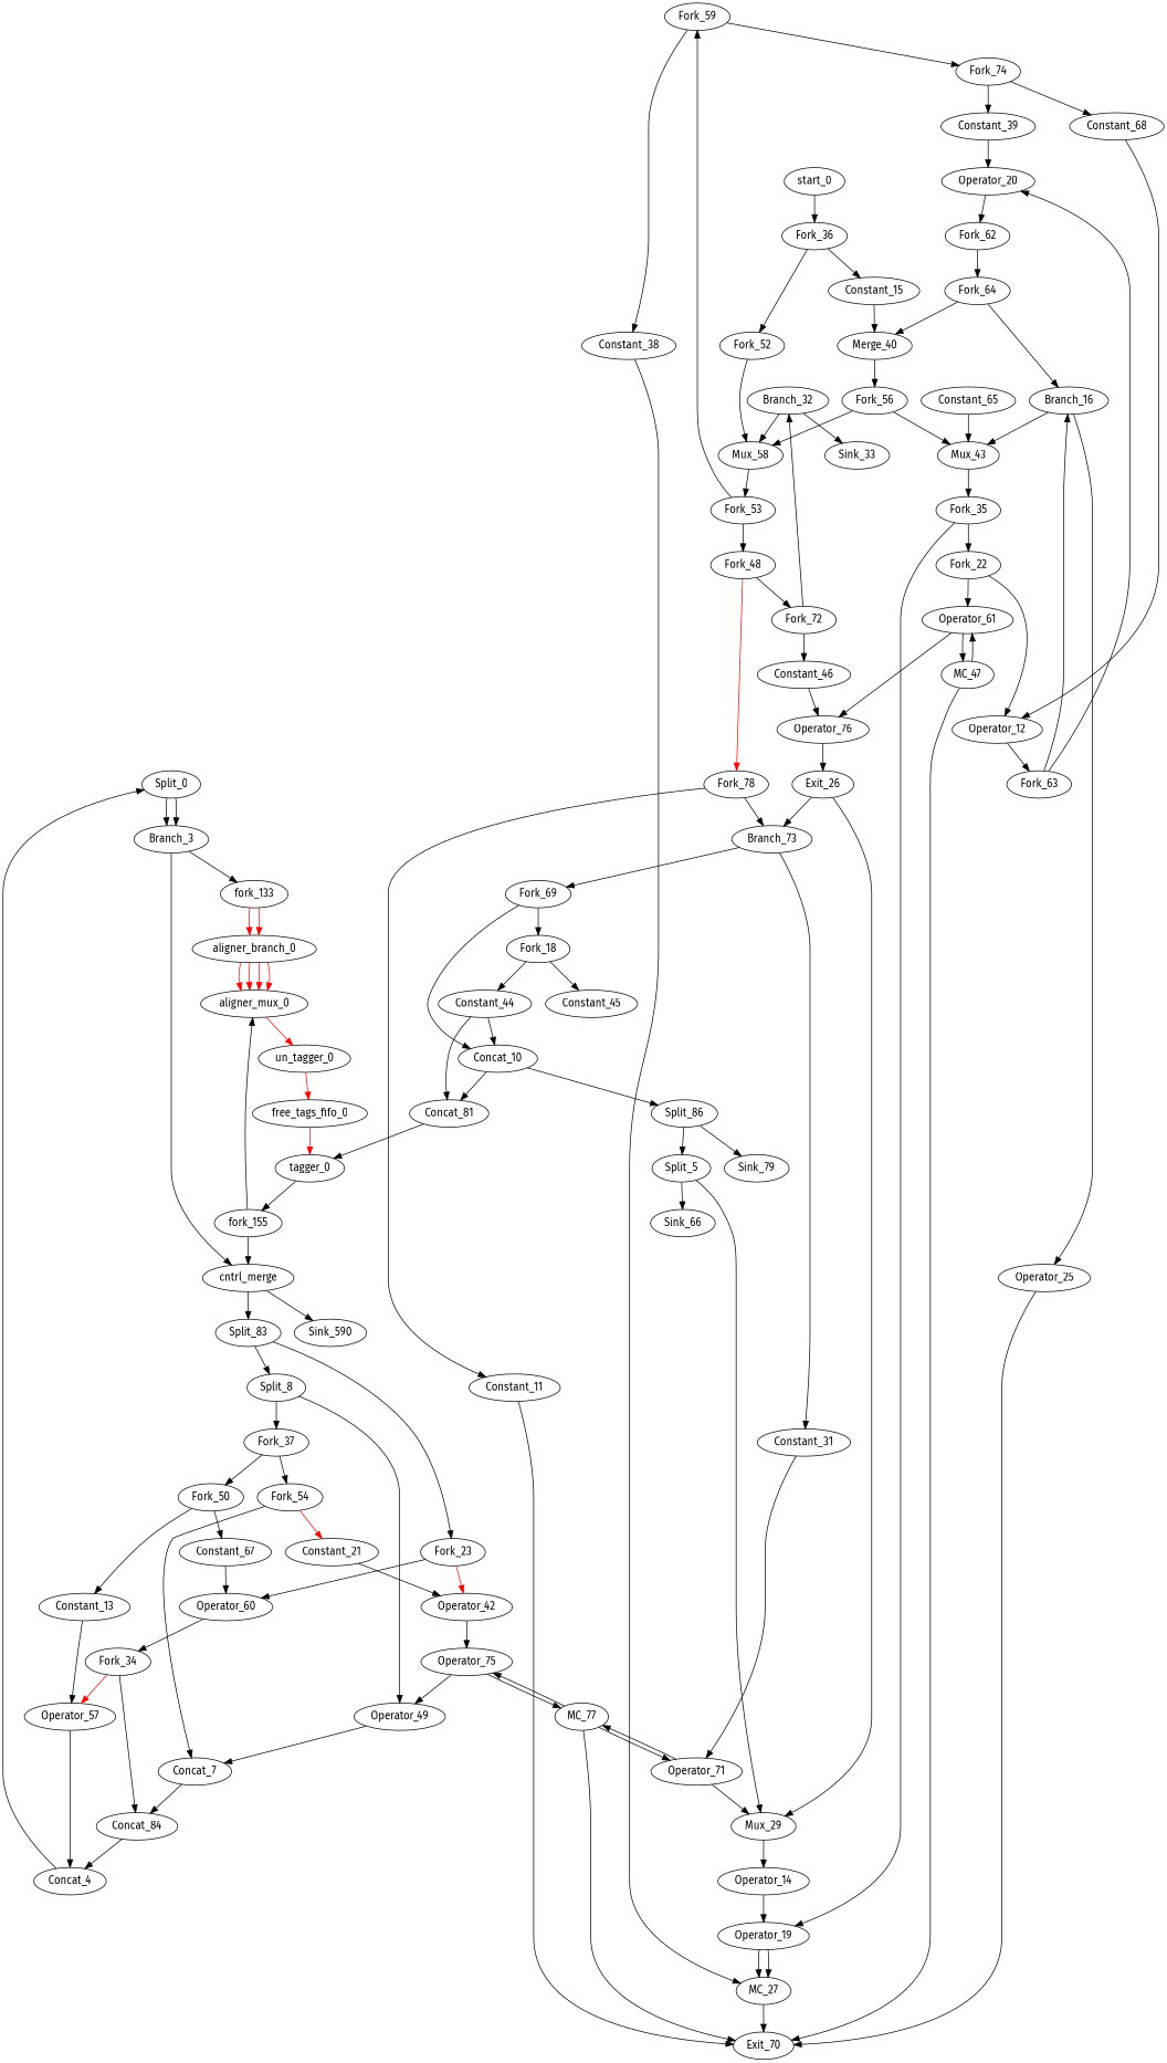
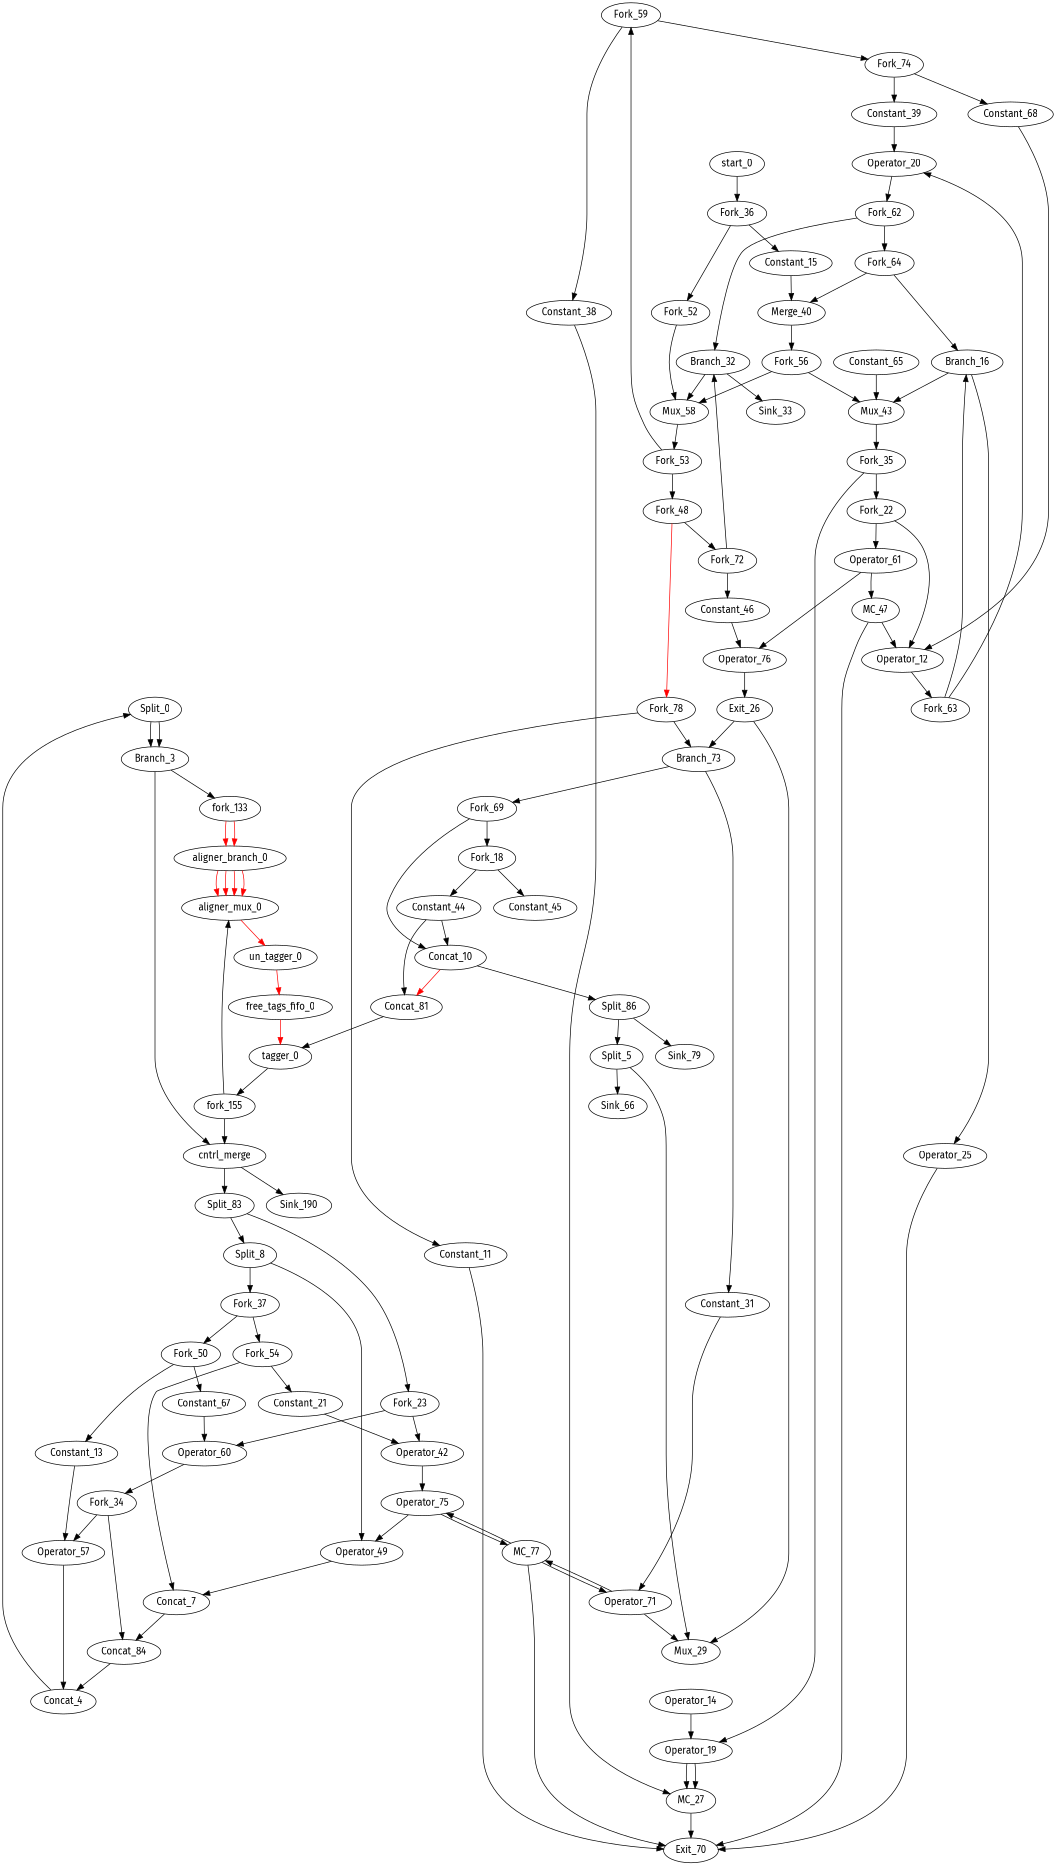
  digraph {
    fontname="Fira Sans"
    node [bbID=4 fontname="Fira Sans" in="in1:32" out="out1:32" tagged=false tagger_id=-1 taggers_num=0 type=Fork]
    edge [fontname="Fira Sans" from=out1 to=in1]
    Split_0 [in="in1:66" out=" out1:65 out2:1 " tagged=true taggers_num=1 type=Split]
    Branch_3 [in="in1:65 in2?:1" out=" out1+:65 out2-:65 " tagged=true taggers_num=1 type=Branch]
    cntrl_merge [delay=0.366 in="in1:65 in2:65" out=" out1:65 out2?:1" tagged=true taggers_num=1 type=CntrlMerge]
    fork_133 [bbID=6 in="in1:65" out="out1:65 out2:65 " tagged=true taggers_num=1]
    Split_83 [in="in1:65" out=" out1:32 out2:33 " tagged=true taggers_num=1 type=Split]
-   Sink_190 [bbID=0 type=Sink label=Sink_590 out="" tagged="" tagger_id="" taggers_num=""]
+   Sink_190 [bbID=0 type=Sink out="" tagged="" tagger_id="" taggers_num=""]
    aligner_branch_0 [bbID=6 in="in1:65 in2?:32" out=" out1:65 out2:65 out3:65 out4:65 " tagger_id=0 type=Aligner_Branch]
    Concat_4 [in="in1:65 in2:1" out=" out1:66 " tagged=true taggers_num=1 type=Concat]
    Split_5 [bbID=6 in="in1:33" out=" out1:32 out2:1 " type=Split]
    Mux_29 [bbID=6 in="in1?:1 in2:32 in3:32 " type=Mux]
    Sink_66 [bbID=0 in="in1:0" type=Sink out="" tagged="" tagger_id="" taggers_num=""]
    Operator_14 [II=1 bbID=6 delay=0.966 in="in1:32 in2:32 " latency=6 op=fmul_op out="out1:32 " type=Operator]
    Concat_7 [in="in1:32 in2:1" out=" out1:33 " tagged=true taggers_num=1 type=Concat]
    Concat_84 [in="in1:32 in2:33" out=" out1:65 " tagged=true taggers_num=1 type=Concat]
    Split_8 [in="in1:33" out=" out1:32 out2:1 " tagged=true taggers_num=1 type=Split]
    Fork_37 [in="in1:0" out="out1:0 out2:0" tagged=true taggers_num=1]
    Operator_49 [II=1 delay=0.966 in="in1:32 in2:32 " latency=10 op=fadd_op out="out1:32 " tagged=true taggers_num=1 type=Operator]
    Fork_50 [in="in1:0" out="out1:0 out2:0" tagged=true taggers_num=1]
    Fork_54 [in="in1:0" out="out1:0 out2:0" tagged=true taggers_num=1]
    Concat_10 [bbID=3 in="in1:32 in2:1" out=" out1:33 " type=Concat]
    Concat_81 [bbID=3 in="in1:32 in2:33" out=" out1:65 " type=Concat]
    Split_86 [bbID=6 in="in1:65" out=" out1:32 out2:33 " type=Split]
    tagger_0 [bbID=3 in=" in1:65 in2:65" out=" out1:65" type=Tagger]
    Constant_11 [bbID=6 type=Constant value="0x40000000"]
    Exit_70 [bbID=0 in="in1:0*e in2:0*e in3:0*e  in4:32 " type=Exit tagged="" tagger_id="" taggers_num=""]
    Operator_19 [II=1 bbID=6 delay=0 in="in1:32 in2:32 " latency=0 offset=0 op=mc_store_op out="out1:32 out2:32 " portId=0 type=Operator]
    Operator_12 [II=1 bbID=6 delay=1.693 in="in1:32 in2:32 " latency=0 op=add_op out="out1:32 " type=Operator]
    Fork_63 [bbID=6 out="out1:32 out2:32 "]
    Branch_16 [bbID=6 in="in1:32 in2?:1*i" out="out1+:32 out2-:32" type=Branch]
    Operator_20 [II=1 bbID=6 delay=1.53 in="in1:32 in2:32 " latency=0 op=icmp_ult_op out="out1:1 " type=Operator]
    Constant_13 [tagged=true taggers_num=1 type=Constant value="0x00000005"]
    Operator_57 [II=1 delay=1.53 in="in1:32 in2:32 " latency=0 op=icmp_ult_op out="out1:1 " tagged=true taggers_num=1 type=Operator]
    MC_27 [bbID=0 bbcount=1 in="in1:32*c0 in2:32*s0a in3:32*s0d " ldcount=0 memory=C out="out1:0*e " stcount=1 type=MC tagged="" tagger_id="" taggers_num=""]
    Constant_15 [bbID=1 type=Constant value="0x00000000"]
    Merge_40 [bbID=2 delay=0.366 in="in1:32 in2:32 " type=Merge]
    Fork_56 [bbID=2 out="out1:32 out2:32 "]
    Operator_25 [II=1 bbID=7 delay=0 in="in1:32 " latency=0 op=ret_op out="out1:32 " type=Operator]
    Mux_43 [bbID=2 in="in1?:1 in2:32 in3:32 " type=Mux]
    Fork_35 [bbID=2 out="out1:32 out2:32"]
    Fork_18 [bbID=2 in="in1:0" out="out1:0 out2:0" taggers_num=1]
    Constant_44 [bbID=3 type=Constant value="0x00000000"]
    Constant_45 [bbID=3 type=Constant value="0x00000000"]
    Fork_62 [bbID=6 out="out1:32 out2:32"]
    Branch_32 [bbID=2 in="in1:0 in2?:1*i" out="out1+:0 out2-:0" type=Branch]
    Fork_64 [bbID=6 out="out1:32 out2:32"]
    Constant_21 [tagged=true taggers_num=1 type=Constant value="0x00000001"]
    Operator_42 [II=1 delay=1.693 in="in1:32 in2:32 " latency=0 op=add_op out="out1:32 " tagged=true taggers_num=1 type=Operator]
    Operator_75 [II=1 delay=0 in="in1:32 in2:32" latency=2 offset=0 op=mc_load_op out="out1:32 out2:32 " portId=0 tagged=true taggers_num=1 type=Operator]
    Fork_22 [bbID=2 out="out1:32 out2:32"]
    Operator_61 [II=1 bbID=2 delay=0 in="in1:32 in2:32" latency=2 offset=0 op=mc_load_op out="out1:32 out2:32 " portId=0 type=Operator]
    Operator_76 [II=1 bbID=2 delay=1.53 in="in1:32 in2:32 " latency=0 op=icmp_sgt_op out="out1:1 " type=Operator]
    MC_47 [bbID=0 bbcount=0 in="in1:32*l0a " ldcount=1 memory=A out="out1:32*l0d out2:0*e " stcount=0 type=MC tagged="" tagger_id="" taggers_num=""]
    Fork_23 [out="out1:32 out2:32 " tagged=true taggers_num=1]
    Operator_60 [II=1 delay=1.693 in="in1:32 in2:32 " latency=0 op=add_op out="out1:32 " tagged=true taggers_num=1 type=Operator]
    Fork_34 [out="out1:32 out2:32 " tagged=true taggers_num=1]
    n56 [bbID=2 label=Exit_26 out="out1:32 out2:32"]
    Branch_73 [bbID=2 in="in1:0 in2?:1*i" out="out1+:0 out2-:0" type=Branch]
    Constant_31 [bbID=5 type=Constant value="0x00000000"]
    Fork_69 [bbID=2 in="in1:0" out="out1:0 out2:0" taggers_num=1]
    Operator_71 [II=1 bbID=5 delay=0 in="in1:32 in2:32" latency=2 offset=0 op=mc_load_op out="out1:32 out2:32 " portId=1 type=Operator]
    MC_77 [bbID=0 bbcount=0 in="in1:32*l0a in2:32*l1a " ldcount=2 memory=B out="out1:32*l0d out2:32*l1d out3:0*e " stcount=0 type=MC tagged="" tagger_id="" taggers_num=""]
    Sink_33 [bbID=0 in="in1:0" type=Sink out="" tagged="" tagger_id="" taggers_num=""]
    Mux_58 [bbID=2 in="in1?:1 in2:0 in3:0 " out="out1:0" type=Mux]
    Fork_53 [bbID=2 in="in1:0" out="out1:0 out2:0"]
    Fork_36 [bbID=1 in="in1:0" out="out1:0 out2:0"]
    Fork_52 [bbID=1 in="in1:0" out="out1:0 out2:0"]
    Constant_67 [tagged=true taggers_num=1 type=Constant value="0x00000001"]
    Constant_38 [bbID=6 type=Constant value="0x00000001"]
    Constant_39 [bbID=6 type=Constant value="0x00000032"]
    start_0 [bbID=1 control=true in="in1:0" out=" out1:0 " type=Entry]
    Constant_46 [bbID=2 type=Constant value="0x00000000"]
    Fork_48 [bbID=2 in="in1:0" out="out1:0 out2:0"]
    Fork_72 [bbID=2 in="in1:0" out="out1:0 out2:0"]
    Fork_78 [bbID=2 in="in1:0" out="out1:0 out2:0"]
    Constant_65 [bbID=1 type=Constant value="0x00000000"]
    Fork_59 [bbID=2 in="in1:0" out="out1:0 out2:0"]
    Fork_74 [bbID=2 in="in1:0" out="out1:0 out2:0"]
    Constant_68 [bbID=6 type=Constant value="0x00000001"]
    Sink_79 [bbID=0 type=Sink out="" tagged="" tagger_id="" taggers_num=""]
    fork_155 [bbID=3 in="in1:65" out="out1:65 out2:65 " tagged=true taggers_num=1]
    aligner_mux_0 [bbID=6 in=" in1?:32 in2:65 in3:65 in4:65 in5:65" out=" out1:65" tagger_id=0 type=Aligner_Mux]
    un_tagger_0 [bbID=6 in=" in1:65" out=" out1:65 out2:65" tagger_id=0 type=Un_Tagger]
    free_tags_fifo_0 [bbID=6 in=" in1:32" out=" out1:32" type=Free_Tags_Fifo]
    Split_0 -> Branch_3
    Split_0 -> Branch_3 [from=out2 to=in2]
    Branch_3 -> cntrl_merge [to=in2]
    Branch_3 -> fork_133 [from=out2]
    cntrl_merge -> Split_83
    cntrl_merge -> Sink_190 [from=out2]
    fork_133 -> aligner_branch_0 [color=red]
    fork_133 -> aligner_branch_0 [color=red from=out2 to=in2]
    Split_83 -> Split_8 [from=out2]
    Split_83 -> Fork_23
    aligner_branch_0 -> aligner_mux_0 [color=red to=in2]
    aligner_branch_0 -> aligner_mux_0 [color=red from=out2 to=in3]
    aligner_branch_0 -> aligner_mux_0 [color=red from=out3 to=in4]
    aligner_branch_0 -> aligner_mux_0 [color=red from=out4 to=in5]
    Concat_4 -> Split_0
    Split_5 -> Mux_29 [to=in3]
    Split_5 -> Sink_66 [from=out2]
-   Mux_29 -> Operator_14
    Operator_14 -> Operator_19
    Concat_7 -> Concat_84 [to=in2]
    Concat_84 -> Concat_4
    Split_8 -> Fork_37 [from=out2]
    Split_8 -> Operator_49
    Fork_37 -> Fork_50 [from=out2]
    Fork_37 -> Fork_54
    Operator_49 -> Concat_7
    Fork_50 -> Constant_13 [from=out2]
    Fork_50 -> Constant_67
    Fork_54 -> Concat_7 [from=out2 to=in2]
-   Fork_54 -> Constant_21 [color=red]
-   Concat_10 -> Concat_81 [to=in2]
+   Fork_54 -> Constant_21
+   Concat_10 -> Concat_81 [to=in2 color=red]
    Concat_10 -> Split_86 [from=out2]
    Concat_81 -> tagger_0 [to=in2]
    Split_86 -> Split_5 [from=out2]
    Split_86 -> Sink_79
    tagger_0 -> fork_155
    Constant_11 -> Exit_70 [to=in2]
    Operator_19 -> MC_27 [from=out2 to=in2]
    Operator_19 -> MC_27 [to=in3]
    Operator_12 -> Fork_63
    Fork_63 -> Branch_16 [from=out2]
    Fork_63 -> Operator_20
    Branch_16 -> Operator_25
    Branch_16 -> Mux_43 [from=out2 to=in3]
    Operator_20 -> Fork_62
    Constant_13 -> Operator_57 [to=in2]
    Operator_57 -> Concat_4 [to=in2]
    MC_27 -> Exit_70 [to=in3]
    Constant_15 -> Merge_40
    Merge_40 -> Fork_56
    Fork_56 -> Mux_43
    Fork_56 -> Mux_58 [from=out2]
    Operator_25 -> Exit_70 [to=in4]
    Mux_43 -> Fork_35
    Fork_35 -> Operator_19 [to=in2]
    Fork_35 -> Fork_22 [from=out2]
    Fork_18 -> Constant_44 [from=out2]
    Fork_18 -> Constant_45
    Constant_44 -> Concat_10
    Constant_44 -> Concat_81
+   Fork_62 -> Branch_32 [to=in2]
    Fork_62 -> Fork_64 [from=out2]
    Branch_32 -> Sink_33
    Branch_32 -> Mux_58 [from=out2 to=in3]
    Fork_64 -> Branch_16 [to=in2]
    Fork_64 -> Merge_40 [from=out2 to=in2]
    Constant_21 -> Operator_42 [to=in2]
    Operator_42 -> Operator_75 [to=in2]
    Operator_75 -> Operator_49 [to=in2]
    Operator_75 -> MC_77 [from=out2]
    Fork_22 -> Operator_12
    Fork_22 -> Operator_61 [from=out2 to=in2]
    Operator_61 -> Operator_76
    Operator_61 -> MC_47 [from=out2]
    Operator_76 -> n56
    MC_47 -> Exit_70 [from=out2]
-   MC_47 -> Operator_61
-   Fork_23 -> Operator_42 [color=red]
+   MC_47 -> Operator_12
+   Fork_23 -> Operator_42
    Fork_23 -> Operator_60 [from=out2]
    Operator_60 -> Fork_34
    Fork_34 -> Concat_84 [from=out2]
-   Fork_34 -> Operator_57 [color=red]
+   Fork_34 -> Operator_57
    n56 -> Mux_29 [from=out2]
    n56 -> Branch_73 [to=in2]
    Branch_73 -> Constant_31
    Branch_73 -> Fork_69 [from=out2]
    Constant_31 -> Operator_71 [to=in2]
    Fork_69 -> Concat_10 [to=in2]
    Fork_69 -> Fork_18 [from=out2]
    Operator_71 -> Mux_29 [to=in2]
    Operator_71 -> MC_77 [from=out2 to=in2]
    MC_77 -> Exit_70 [from=out3 to=in2]
    MC_77 -> Operator_75
    MC_77 -> Operator_71 [from=out2]
    Mux_58 -> Fork_53
    Fork_53 -> Fork_48
    Fork_53 -> Fork_59 [from=out2]
    Fork_36 -> Constant_15
    Fork_36 -> Fork_52 [from=out2]
    Fork_52 -> Mux_58 [from=out2 to=in2]
    Constant_67 -> Operator_60 [to=in2]
    Constant_38 -> MC_27
    Constant_39 -> Operator_20 [to=in2]
    start_0 -> Fork_36
    Constant_46 -> Operator_76 [to=in2]
    Fork_48 -> Fork_72
    Fork_48 -> Fork_78 [color=red from=out2]
    Fork_72 -> Branch_32 [from=out2]
    Fork_72 -> Constant_46
    Fork_78 -> Constant_11 [from=out2]
    Fork_78 -> Branch_73
    Constant_65 -> Mux_43 [to=in2]
    Fork_59 -> Constant_38 [from=out2]
    Fork_59 -> Fork_74
    Fork_74 -> Constant_39 [from=out2]
    Fork_74 -> Constant_68
    Constant_68 -> Operator_12 [to=in2]
    fork_155 -> cntrl_merge
    fork_155 -> aligner_mux_0 [from=out2]
    aligner_mux_0 -> un_tagger_0 [color=red]
    un_tagger_0 -> free_tags_fifo_0 [color=red]
    free_tags_fifo_0 -> tagger_0 [color=red]
  }
